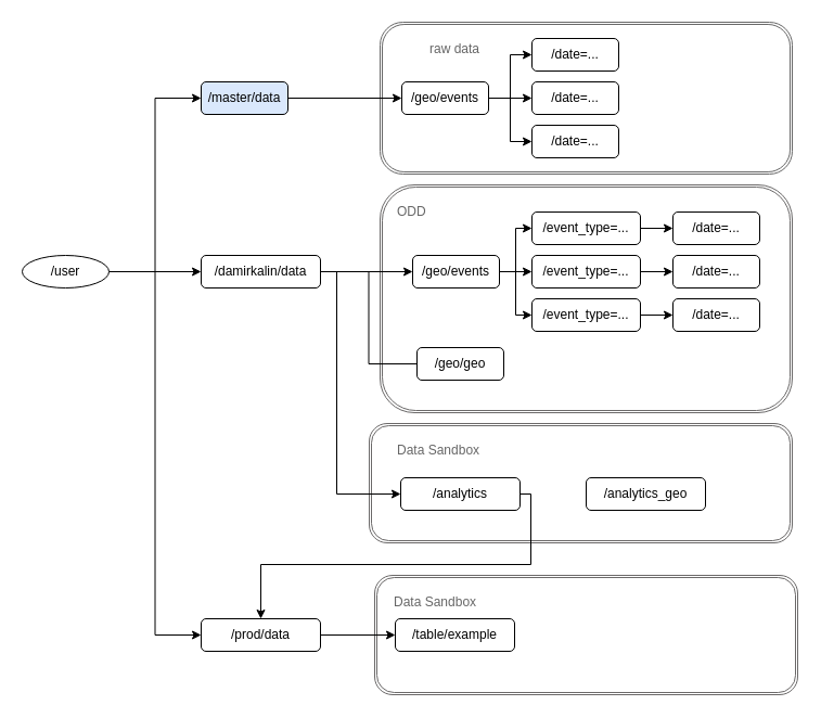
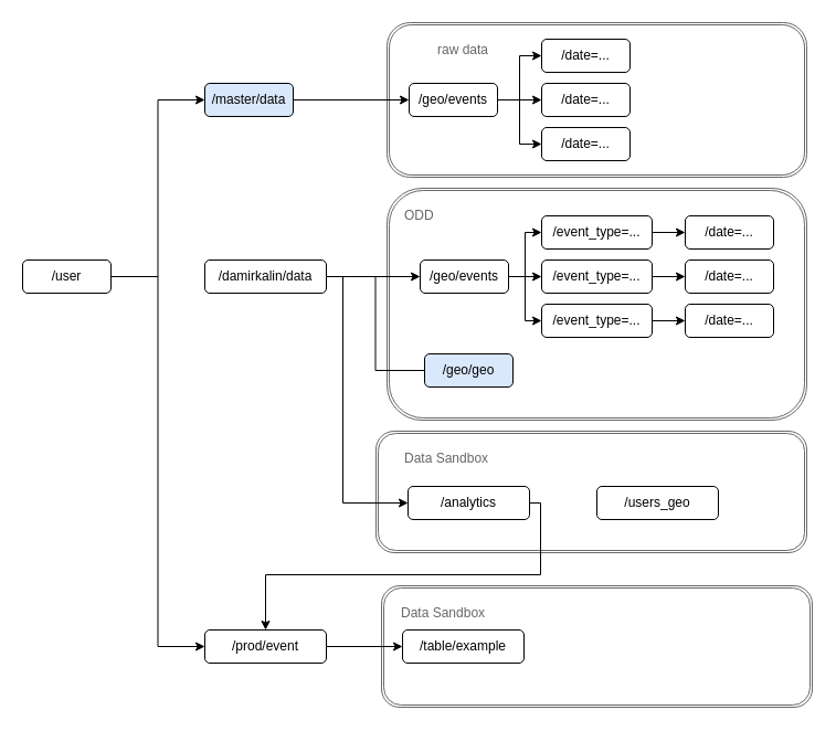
  <mxCell id="0" />
  <mxCell id="1" parent="0" />
  <mxCell id="2" style="edgeStyle=orthogonalEdgeStyle;rounded=0;orthogonalLoop=1;jettySize=auto;html=1;exitX=1;exitY=0.5;exitDx=0;exitDy=0;entryX=0;entryY=0.5;entryDx=0;entryDy=0;" parent="1" source="5" target="7" edge="1"><mxGeometry relative="1" as="geometry" /></mxCell>
- <mxCell id="3" style="edgeStyle=none;html=1;exitX=1;exitY=0.5;exitDx=0;exitDy=0;" edge="1" parent="1" source="5" target="21"><mxGeometry relative="1" as="geometry" /></mxCell>
  <mxCell id="4" style="edgeStyle=orthogonalEdgeStyle;rounded=0;html=1;exitX=1;exitY=0.5;exitDx=0;exitDy=0;entryX=0;entryY=0.5;entryDx=0;entryDy=0;" edge="1" parent="1" source="5" target="42"><mxGeometry relative="1" as="geometry" /></mxCell>
- <mxCell id="5" value="/user" style="ellipse;whiteSpace=wrap;html=1;" parent="1" vertex="1"><mxGeometry x="20" y="235" width="80" height="30" as="geometry" /></mxCell>
+ <mxCell id="5" value="/user" style="rounded=1;whiteSpace=wrap;html=1;" parent="1" vertex="1"><mxGeometry x="20" y="235" width="80" height="30" as="geometry" /></mxCell>
  <mxCell id="6" value="" style="shape=ext;double=1;rounded=1;whiteSpace=wrap;html=1;strokeColor=#696969;" parent="1" vertex="1"><mxGeometry x="350" y="20" width="380" height="140" as="geometry" /></mxCell>
  <mxCell id="7" value="/master/data" style="rounded=1;whiteSpace=wrap;html=1;fillColor=#dae8fc;" parent="1" vertex="1"><mxGeometry x="185" y="75" width="80" height="30" as="geometry" /></mxCell>
  <mxCell id="8" value="&lt;font color=&quot;#666666&quot;&gt;raw data&lt;/font&gt;" style="text;html=1;align=left;verticalAlign=middle;whiteSpace=wrap;rounded=0;" parent="1" vertex="1"><mxGeometry x="394" y="30" width="60" height="30" as="geometry" /></mxCell>
  <mxCell id="9" style="edgeStyle=orthogonalEdgeStyle;rounded=0;orthogonalLoop=1;jettySize=auto;html=1;exitX=1;exitY=0.5;exitDx=0;exitDy=0;entryX=0;entryY=0.5;entryDx=0;entryDy=0;" parent="1" source="12" target="13" edge="1"><mxGeometry relative="1" as="geometry" /></mxCell>
  <mxCell id="10" style="edgeStyle=orthogonalEdgeStyle;rounded=0;orthogonalLoop=1;jettySize=auto;html=1;exitX=1;exitY=0.5;exitDx=0;exitDy=0;entryX=0;entryY=0.5;entryDx=0;entryDy=0;" parent="1" source="12" target="15" edge="1"><mxGeometry relative="1" as="geometry" /></mxCell>
  <mxCell id="11" style="edgeStyle=orthogonalEdgeStyle;rounded=0;orthogonalLoop=1;jettySize=auto;html=1;exitX=1;exitY=0.5;exitDx=0;exitDy=0;entryX=0;entryY=0.5;entryDx=0;entryDy=0;" parent="1" source="12" target="14" edge="1"><mxGeometry relative="1" as="geometry" /></mxCell>
  <mxCell id="12" value="/geo/events" style="rounded=1;whiteSpace=wrap;html=1;" parent="1" vertex="1"><mxGeometry x="370" y="75" width="80" height="30" as="geometry" /></mxCell>
  <mxCell id="13" value="/date=..." style="rounded=1;whiteSpace=wrap;html=1;" parent="1" vertex="1"><mxGeometry x="490" y="35" width="80" height="30" as="geometry" /></mxCell>
  <mxCell id="14" value="/date=..." style="rounded=1;whiteSpace=wrap;html=1;" parent="1" vertex="1"><mxGeometry x="490" y="75" width="80" height="30" as="geometry" /></mxCell>
  <mxCell id="15" value="/date=..." style="rounded=1;whiteSpace=wrap;html=1;" parent="1" vertex="1"><mxGeometry x="490" y="115" width="80" height="30" as="geometry" /></mxCell>
  <mxCell id="16" style="edgeStyle=orthogonalEdgeStyle;rounded=0;orthogonalLoop=1;jettySize=auto;html=1;exitX=1;exitY=0.5;exitDx=0;exitDy=0;entryX=0;entryY=0.5;entryDx=0;entryDy=0;" parent="1" source="7" target="12" edge="1"><mxGeometry relative="1" as="geometry" /></mxCell>
  <mxCell id="17" value="" style="shape=ext;double=1;rounded=1;whiteSpace=wrap;html=1;strokeColor=#6c6a6a;" parent="1" vertex="1"><mxGeometry x="350" y="170" width="380" height="210" as="geometry" /></mxCell>
  <mxCell id="18" value="&lt;font color=&quot;#666666&quot;&gt;ODD&lt;/font&gt;" style="text;html=1;align=left;verticalAlign=middle;whiteSpace=wrap;rounded=0;" parent="1" vertex="1"><mxGeometry x="364" y="180" width="60" height="30" as="geometry" /></mxCell>
  <mxCell id="19" style="edgeStyle=none;html=1;exitX=1;exitY=0.5;exitDx=0;exitDy=0;entryX=0;entryY=0.5;entryDx=0;entryDy=0;" edge="1" parent="1" source="21" target="25"><mxGeometry relative="1" as="geometry" /></mxCell>
  <mxCell id="20" style="edgeStyle=orthogonalEdgeStyle;rounded=0;html=1;exitX=1;exitY=0.5;exitDx=0;exitDy=0;entryX=0;entryY=0.5;entryDx=0;entryDy=0;endArrow=none;" edge="1" parent="1" source="21" target="36"><mxGeometry relative="1" as="geometry" /></mxCell>
  <mxCell id="21" value="/damirkalin/data" style="rounded=1;whiteSpace=wrap;html=1;" parent="1" vertex="1"><mxGeometry x="185" y="235" width="110" height="30" as="geometry" /></mxCell>
  <mxCell id="22" style="edgeStyle=orthogonalEdgeStyle;html=1;exitX=1;exitY=0.5;exitDx=0;exitDy=0;entryX=0;entryY=0.5;entryDx=0;entryDy=0;rounded=0;" edge="1" parent="1" source="25" target="27"><mxGeometry relative="1" as="geometry" /></mxCell>
  <mxCell id="23" style="edgeStyle=orthogonalEdgeStyle;rounded=0;html=1;exitX=1;exitY=0.5;exitDx=0;exitDy=0;" edge="1" parent="1" source="25" target="29"><mxGeometry relative="1" as="geometry" /></mxCell>
  <mxCell id="24" style="edgeStyle=orthogonalEdgeStyle;rounded=0;html=1;exitX=1;exitY=0.5;exitDx=0;exitDy=0;entryX=0;entryY=0.5;entryDx=0;entryDy=0;" edge="1" parent="1" source="25" target="31"><mxGeometry relative="1" as="geometry" /></mxCell>
  <mxCell id="25" value="/geo/events" style="rounded=1;whiteSpace=wrap;html=1;" vertex="1" parent="1"><mxGeometry x="380" y="235" width="80" height="30" as="geometry" /></mxCell>
  <mxCell id="26" style="edgeStyle=orthogonalEdgeStyle;rounded=0;html=1;exitX=1;exitY=0.5;exitDx=0;exitDy=0;" edge="1" parent="1" source="27" target="32"><mxGeometry relative="1" as="geometry" /></mxCell>
  <mxCell id="27" value="/event_type=..." style="rounded=1;whiteSpace=wrap;html=1;" vertex="1" parent="1"><mxGeometry x="490" y="195" width="100" height="30" as="geometry" /></mxCell>
  <mxCell id="28" style="edgeStyle=orthogonalEdgeStyle;rounded=0;html=1;exitX=1;exitY=0.5;exitDx=0;exitDy=0;" edge="1" parent="1" source="29" target="33"><mxGeometry relative="1" as="geometry" /></mxCell>
  <mxCell id="29" value="/event_type=..." style="rounded=1;whiteSpace=wrap;html=1;" vertex="1" parent="1"><mxGeometry x="490" y="235" width="100" height="30" as="geometry" /></mxCell>
  <mxCell id="30" style="edgeStyle=orthogonalEdgeStyle;rounded=0;html=1;exitX=1;exitY=0.5;exitDx=0;exitDy=0;entryX=0;entryY=0.5;entryDx=0;entryDy=0;" edge="1" parent="1" source="31" target="34"><mxGeometry relative="1" as="geometry" /></mxCell>
  <mxCell id="31" value="/event_type=..." style="rounded=1;whiteSpace=wrap;html=1;" vertex="1" parent="1"><mxGeometry x="490" y="275" width="100" height="30" as="geometry" /></mxCell>
  <mxCell id="32" value="/date=..." style="rounded=1;whiteSpace=wrap;html=1;" vertex="1" parent="1"><mxGeometry x="620" y="195" width="80" height="30" as="geometry" /></mxCell>
  <mxCell id="33" value="/date=..." style="rounded=1;whiteSpace=wrap;html=1;" vertex="1" parent="1"><mxGeometry x="620" y="235" width="80" height="30" as="geometry" /></mxCell>
  <mxCell id="34" value="/date=..." style="rounded=1;whiteSpace=wrap;html=1;" vertex="1" parent="1"><mxGeometry x="620" y="275" width="80" height="30" as="geometry" /></mxCell>
  <mxCell id="35" value="" style="shape=ext;double=1;rounded=1;whiteSpace=wrap;html=1;strokeColor=#6c6a6a;" vertex="1" parent="1"><mxGeometry x="340" y="390" width="390" height="110" as="geometry" /></mxCell>
- <mxCell id="36" value="/geo/geo" style="rounded=1;whiteSpace=wrap;html=1;" vertex="1" parent="1"><mxGeometry x="384" y="320" width="80" height="30" as="geometry" /></mxCell>
+ <mxCell id="36" value="/geo/geo" style="rounded=1;whiteSpace=wrap;html=1;fillColor=#dae8fc;" vertex="1" parent="1"><mxGeometry x="384" y="320" width="80" height="30" as="geometry" /></mxCell>
  <mxCell id="37" value="&lt;font color=&quot;#666666&quot;&gt;Data Sandbox&lt;/font&gt;" style="text;html=1;align=left;verticalAlign=middle;whiteSpace=wrap;rounded=0;" vertex="1" parent="1"><mxGeometry x="364" y="400" width="86" height="30" as="geometry" /></mxCell>
  <mxCell id="38" style="edgeStyle=orthogonalEdgeStyle;rounded=0;html=1;exitX=1;exitY=0.5;exitDx=0;exitDy=0;" edge="1" parent="1" source="39" target="42"><mxGeometry relative="1" as="geometry" /></mxCell>
  <mxCell id="39" value="/analytics" style="rounded=1;whiteSpace=wrap;html=1;" vertex="1" parent="1"><mxGeometry x="369" y="440" width="110" height="30" as="geometry" /></mxCell>
- <mxCell id="40" value="/analytics_geo" style="rounded=1;whiteSpace=wrap;html=1;" vertex="1" parent="1"><mxGeometry x="540" y="440" width="110" height="30" as="geometry" /></mxCell>
+ <mxCell id="40" value="/users_geo" style="rounded=1;whiteSpace=wrap;html=1;" vertex="1" parent="1"><mxGeometry x="540" y="440" width="110" height="30" as="geometry" /></mxCell>
  <mxCell id="41" style="edgeStyle=orthogonalEdgeStyle;rounded=0;html=1;exitX=1;exitY=0.5;exitDx=0;exitDy=0;entryX=0;entryY=0.5;entryDx=0;entryDy=0;" edge="1" parent="1" source="21" target="39"><mxGeometry relative="1" as="geometry"><Array as="points"><mxPoint x="310" y="250" /><mxPoint x="310" y="455" /></Array></mxGeometry></mxCell>
- <mxCell id="42" value="/prod/data" style="rounded=1;whiteSpace=wrap;html=1;" vertex="1" parent="1"><mxGeometry x="185" y="570" width="110" height="30" as="geometry" /></mxCell>
+ <mxCell id="42" value="/prod/event" style="rounded=1;whiteSpace=wrap;html=1;" vertex="1" parent="1"><mxGeometry x="185" y="570" width="110" height="30" as="geometry" /></mxCell>
  <mxCell id="43" value="" style="shape=ext;double=1;rounded=1;whiteSpace=wrap;html=1;strokeColor=#6c6a6a;" vertex="1" parent="1"><mxGeometry x="345" y="530" width="390" height="110" as="geometry" /></mxCell>
  <mxCell id="44" value="&lt;font color=&quot;#666666&quot;&gt;Data Sandbox&lt;/font&gt;" style="text;html=1;align=left;verticalAlign=middle;whiteSpace=wrap;rounded=0;" vertex="1" parent="1"><mxGeometry x="361" y="540" width="86" height="30" as="geometry" /></mxCell>
  <mxCell id="45" value="/table/example" style="rounded=1;whiteSpace=wrap;html=1;" vertex="1" parent="1"><mxGeometry x="364" y="570" width="110" height="30" as="geometry" /></mxCell>
  <mxCell id="46" style="edgeStyle=orthogonalEdgeStyle;rounded=0;html=1;exitX=1;exitY=0.5;exitDx=0;exitDy=0;entryX=0;entryY=0.5;entryDx=0;entryDy=0;" edge="1" parent="1" source="42" target="45"><mxGeometry relative="1" as="geometry" /></mxCell>
